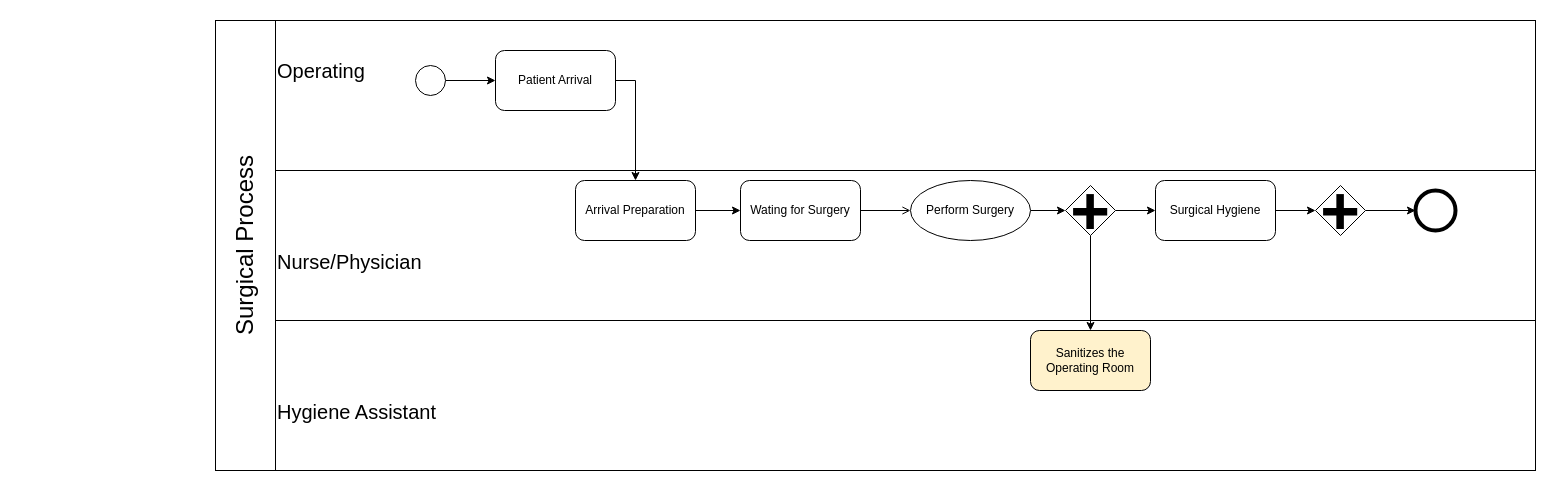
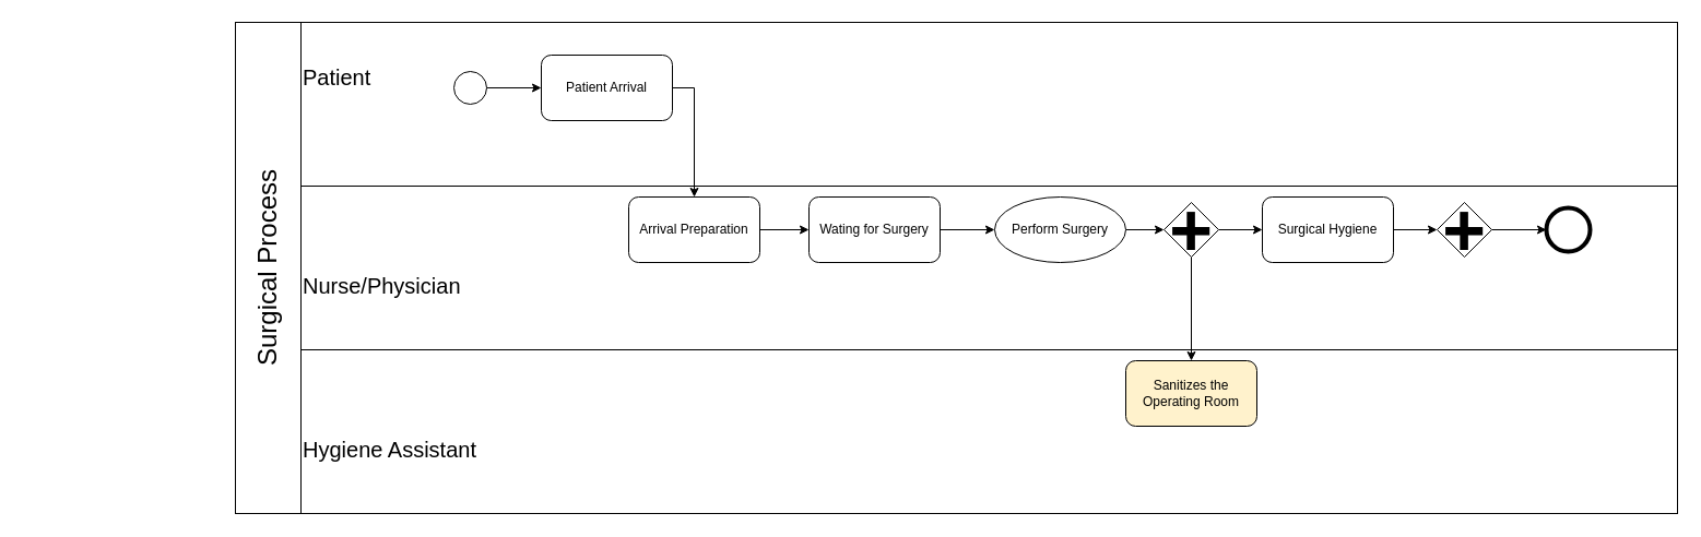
  <mxCell id="0" />
  <mxCell id="1" parent="0" />
  <mxCell id="2" value="&lt;font style=&quot;font-size: 20px;&quot;&gt;Hygiene Assistant&lt;/font&gt;" style="rounded=0;whiteSpace=wrap;html=1;strokeWidth=1;fontSize=68;align=left;" vertex="1" parent="1"><mxGeometry x="275" y="320" width="1260" height="150" as="geometry" /></mxCell>
  <mxCell id="3" value="&lt;font style=&quot;font-size: 20px;&quot;&gt;Nurse/Physician&lt;/font&gt;" style="rounded=0;whiteSpace=wrap;html=1;strokeWidth=1;fontSize=68;align=left;" vertex="1" parent="1"><mxGeometry x="275" y="170" width="1260" height="150" as="geometry" /></mxCell>
- <mxCell id="4" value="&lt;font style=&quot;font-size: 20px;&quot;&gt;Operating&lt;br&gt;&amp;nbsp;&lt;br&gt;&lt;/font&gt;" style="rounded=0;whiteSpace=wrap;html=1;strokeWidth=1;fontSize=68;align=left;" vertex="1" parent="1"><mxGeometry x="275" y="20" width="1260" height="150" as="geometry" /></mxCell>
+ <mxCell id="4" value="&lt;font style=&quot;font-size: 20px;&quot;&gt;Patient&lt;br&gt;&amp;nbsp;&lt;br&gt;&lt;/font&gt;" style="rounded=0;whiteSpace=wrap;html=1;strokeWidth=1;fontSize=68;align=left;" vertex="1" parent="1"><mxGeometry x="275" y="20" width="1260" height="150" as="geometry" /></mxCell>
  <mxCell id="5" style="edgeStyle=orthogonalEdgeStyle;rounded=0;orthogonalLoop=1;jettySize=auto;html=1;exitX=1;exitY=0.5;exitDx=0;exitDy=0;entryX=0;entryY=0.5;entryDx=0;entryDy=0;" edge="1" parent="1" source="6" target="8"><mxGeometry relative="1" as="geometry" /></mxCell>
  <mxCell id="6" value="" style="ellipse;whiteSpace=wrap;html=1;aspect=fixed;" vertex="1" parent="1"><mxGeometry x="415" y="65" width="30" height="30" as="geometry" /></mxCell>
  <mxCell id="7" style="edgeStyle=orthogonalEdgeStyle;rounded=0;orthogonalLoop=1;jettySize=auto;html=1;exitX=1;exitY=0.5;exitDx=0;exitDy=0;entryX=0.5;entryY=0;entryDx=0;entryDy=0;" edge="1" parent="1" source="8" target="14"><mxGeometry relative="1" as="geometry" /></mxCell>
  <mxCell id="8" value="Patient Arrival" style="rounded=1;whiteSpace=wrap;html=1;" vertex="1" parent="1"><mxGeometry x="495" y="50" width="120" height="60" as="geometry" /></mxCell>
  <mxCell id="9" style="edgeStyle=orthogonalEdgeStyle;rounded=0;orthogonalLoop=1;jettySize=auto;html=1;exitX=1;exitY=0.5;exitDx=0;exitDy=0;entryX=0;entryY=0.5;entryDx=0;entryDy=0;fontSize=68;" edge="1" parent="1" source="10" target="17"><mxGeometry relative="1" as="geometry" /></mxCell>
  <mxCell id="10" value="Perform Surgery" style="ellipse;whiteSpace=wrap;html=1;" vertex="1" parent="1"><mxGeometry x="910" y="180" width="120" height="60" as="geometry" /></mxCell>
- <mxCell id="11" style="edgeStyle=orthogonalEdgeStyle;rounded=0;orthogonalLoop=1;jettySize=auto;html=1;exitX=1;exitY=0.5;exitDx=0;exitDy=0;entryX=0;entryY=0.5;entryDx=0;entryDy=0;endArrow=open;" edge="1" parent="1" source="12" target="10"><mxGeometry relative="1" as="geometry" /></mxCell>
+ <mxCell id="11" style="edgeStyle=orthogonalEdgeStyle;rounded=0;orthogonalLoop=1;jettySize=auto;html=1;exitX=1;exitY=0.5;exitDx=0;exitDy=0;entryX=0;entryY=0.5;entryDx=0;entryDy=0;" edge="1" parent="1" source="12" target="10"><mxGeometry relative="1" as="geometry" /></mxCell>
  <mxCell id="12" value="Wating for Surgery" style="rounded=1;whiteSpace=wrap;html=1;" vertex="1" parent="1"><mxGeometry x="740" y="180" width="120" height="60" as="geometry" /></mxCell>
  <mxCell id="13" style="edgeStyle=orthogonalEdgeStyle;rounded=0;orthogonalLoop=1;jettySize=auto;html=1;exitX=1;exitY=0.5;exitDx=0;exitDy=0;entryX=0;entryY=0.5;entryDx=0;entryDy=0;" edge="1" parent="1" source="14" target="12"><mxGeometry relative="1" as="geometry" /></mxCell>
  <mxCell id="14" value="Arrival Preparation" style="rounded=1;whiteSpace=wrap;html=1;" vertex="1" parent="1"><mxGeometry x="575" y="180" width="120" height="60" as="geometry" /></mxCell>
  <mxCell id="15" style="edgeStyle=orthogonalEdgeStyle;rounded=0;orthogonalLoop=1;jettySize=auto;html=1;exitX=1;exitY=0.5;exitDx=0;exitDy=0;entryX=0;entryY=0.5;entryDx=0;entryDy=0;fontSize=68;" edge="1" parent="1" source="17" target="19"><mxGeometry relative="1" as="geometry" /></mxCell>
  <mxCell id="16" style="edgeStyle=orthogonalEdgeStyle;rounded=0;orthogonalLoop=1;jettySize=auto;html=1;exitX=0.5;exitY=1;exitDx=0;exitDy=0;fontSize=68;" edge="1" parent="1" source="17" target="22"><mxGeometry relative="1" as="geometry" /></mxCell>
  <mxCell id="17" value="&lt;font style=&quot;font-size: 68px;&quot;&gt;&lt;b&gt;+&lt;/b&gt;&lt;/font&gt;" style="rhombus;whiteSpace=wrap;html=1;" vertex="1" parent="1"><mxGeometry x="1065" y="185" width="50" height="50" as="geometry" /></mxCell>
  <mxCell id="18" style="edgeStyle=orthogonalEdgeStyle;rounded=0;orthogonalLoop=1;jettySize=auto;html=1;exitX=1;exitY=0.5;exitDx=0;exitDy=0;entryX=0;entryY=0.5;entryDx=0;entryDy=0;fontSize=68;" edge="1" parent="1" source="19" target="21"><mxGeometry relative="1" as="geometry" /></mxCell>
  <mxCell id="19" value="Surgical Hygiene" style="rounded=1;whiteSpace=wrap;html=1;" vertex="1" parent="1"><mxGeometry x="1155" y="180" width="120" height="60" as="geometry" /></mxCell>
  <mxCell id="20" style="edgeStyle=orthogonalEdgeStyle;rounded=0;orthogonalLoop=1;jettySize=auto;html=1;exitX=1;exitY=0.5;exitDx=0;exitDy=0;entryX=0;entryY=0.5;entryDx=0;entryDy=0;fontSize=68;" edge="1" parent="1" source="21" target="23"><mxGeometry relative="1" as="geometry" /></mxCell>
  <mxCell id="21" value="&lt;font style=&quot;font-size: 68px;&quot;&gt;&lt;b&gt;+&lt;/b&gt;&lt;/font&gt;" style="rhombus;whiteSpace=wrap;html=1;" vertex="1" parent="1"><mxGeometry x="1315" y="185" width="50" height="50" as="geometry" /></mxCell>
  <mxCell id="22" value="Sanitizes the Operating Room" style="rounded=1;whiteSpace=wrap;html=1;fillColor=#fff2cc;" vertex="1" parent="1"><mxGeometry x="1030" y="330" width="120" height="60" as="geometry" /></mxCell>
  <mxCell id="23" value="" style="ellipse;whiteSpace=wrap;html=1;aspect=fixed;fontSize=68;strokeWidth=4;" vertex="1" parent="1"><mxGeometry x="1415" y="190" width="40" height="40" as="geometry" /></mxCell>
  <mxCell id="24" value="Surgical Process&lt;br&gt;" style="rounded=0;whiteSpace=wrap;html=1;strokeWidth=1;fontSize=24;rotation=-90;" vertex="1" parent="1"><mxGeometry x="20" y="215" width="450" height="60" as="geometry" /></mxCell>
